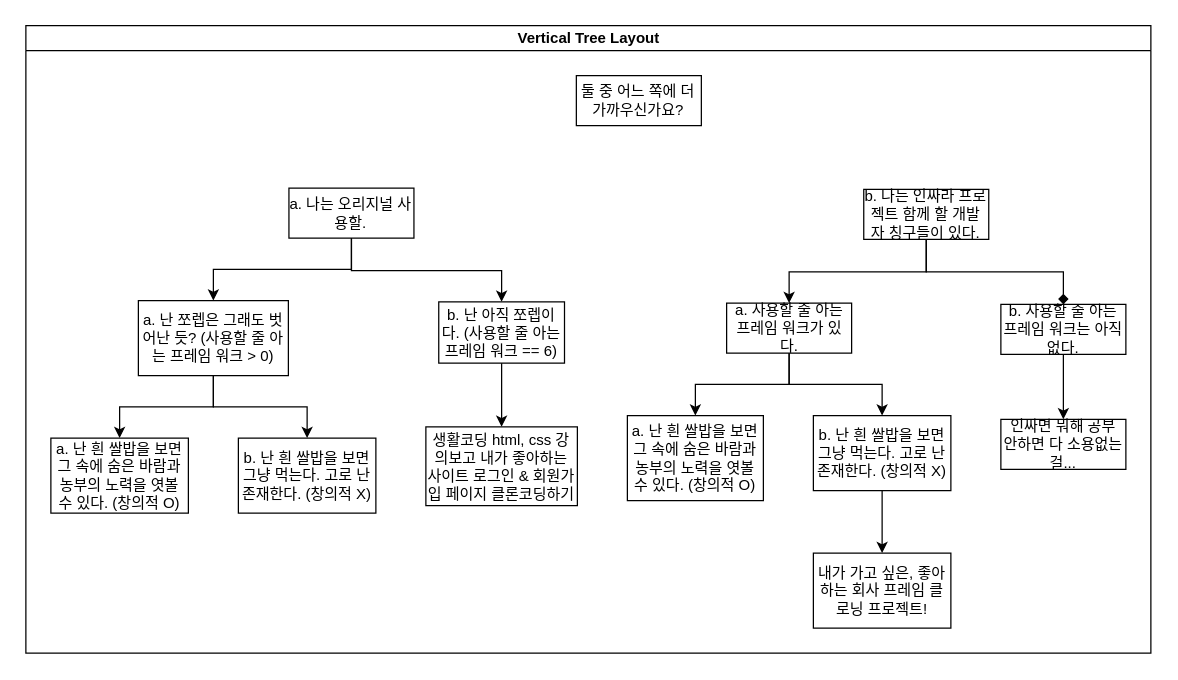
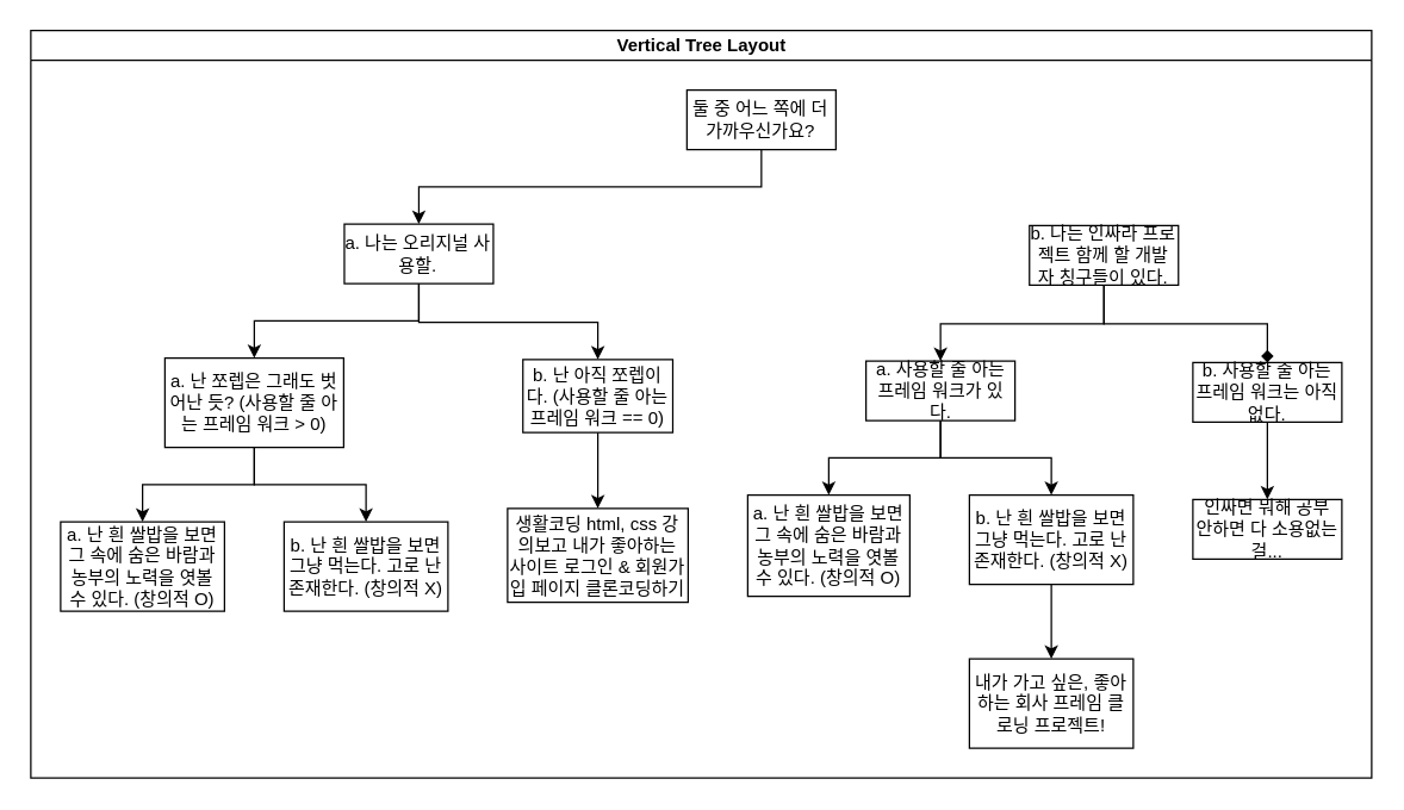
  <mxCell id="0" />
  <mxCell id="1" parent="0" />
  <mxCell id="2" value="Vertical Tree Layout" style="swimlane;html=1;startSize=20;horizontal=1;childLayout=treeLayout;horizontalTree=0;resizable=0;containerType=tree;" vertex="1" parent="1"><mxGeometry x="20" y="20" width="900" height="502" as="geometry" /></mxCell>
  <mxCell id="3" value="둘 중 어느 쪽에 더 가까우신가요?" style="whiteSpace=wrap;html=1;" vertex="1" parent="2"><mxGeometry x="440.375" y="40" width="100" height="40" as="geometry" /></mxCell>
  <mxCell id="4" value="a. 나는 오리지널 사용할." style="whiteSpace=wrap;html=1;" vertex="1" parent="2"><mxGeometry x="210.45" y="130" width="100" height="40" as="geometry" /></mxCell>
+ <mxCell id="5" value="" style="edgeStyle=elbowEdgeStyle;elbow=vertical;html=1;rounded=0;" edge="1" parent="2" source="3" target="4"><mxGeometry relative="1" as="geometry" /></mxCell>
  <mxCell id="6" value="b. 나는 인싸라 프로젝트 함께 할 개발자 칭구들이 있다." style="whiteSpace=wrap;html=1;" vertex="1" parent="2"><mxGeometry x="670.3" y="131.0" width="100" height="40" as="geometry" /></mxCell>
  <mxCell id="7" value="" style="edgeStyle=elbowEdgeStyle;elbow=vertical;html=1;rounded=0;" edge="1" target="8" source="4" parent="2"><mxGeometry relative="1" as="geometry"><mxPoint x="-359.465" y="110" as="sourcePoint" /></mxGeometry></mxCell>
  <mxCell id="8" value="a. 난 쪼렙은 그래도 벗어난 듯? (사용할 줄 아는 프레임 워크 &amp;gt; 0)" style="whiteSpace=wrap;html=1;" vertex="1" parent="2"><mxGeometry x="90" y="220" width="120" height="60" as="geometry" /></mxCell>
  <mxCell id="9" value="" style="edgeStyle=elbowEdgeStyle;elbow=vertical;html=1;rounded=0;" edge="1" target="10" source="4" parent="2"><mxGeometry relative="1" as="geometry"><mxPoint x="-359.465" y="110" as="sourcePoint" /></mxGeometry></mxCell>
- <mxCell id="10" value="b. 난 아직 쪼렙이다. (사용할 줄 아는 프레임 워크 == 6)" style="whiteSpace=wrap;html=1;" vertex="1" parent="2"><mxGeometry x="330.3" y="221.0" width="100.6" height="49" as="geometry" /></mxCell>
+ <mxCell id="10" value="b. 난 아직 쪼렙이다. (사용할 줄 아는 프레임 워크 == 0)" style="whiteSpace=wrap;html=1;" vertex="1" parent="2"><mxGeometry x="330.3" y="221.0" width="100.6" height="49" as="geometry" /></mxCell>
  <mxCell id="11" value="" style="edgeStyle=elbowEdgeStyle;elbow=vertical;html=1;rounded=0;" edge="1" target="12" source="6" parent="2"><mxGeometry relative="1" as="geometry"><mxPoint x="-190.065" y="110" as="sourcePoint" /></mxGeometry></mxCell>
  <mxCell id="12" value="a. 사용할 줄 아는 프레임 워크가 있다." style="whiteSpace=wrap;html=1;" vertex="1" parent="2"><mxGeometry x="560.6" y="222.0" width="100" height="40" as="geometry" /></mxCell>
  <mxCell id="13" value="" style="edgeStyle=elbowEdgeStyle;elbow=vertical;html=1;rounded=0;endArrow=diamond;" edge="1" target="14" source="6" parent="2"><mxGeometry relative="1" as="geometry"><mxPoint x="-190.065" y="110" as="sourcePoint" /></mxGeometry></mxCell>
  <mxCell id="14" value="b. 사용할 줄 아는 프레임 워크는 아직 없다." style="whiteSpace=wrap;html=1;" vertex="1" parent="2"><mxGeometry x="780" y="223.0" width="100" height="40" as="geometry" /></mxCell>
  <mxCell id="15" value="" style="edgeStyle=elbowEdgeStyle;elbow=vertical;html=1;rounded=0;" edge="1" target="16" source="10" parent="2"><mxGeometry relative="1" as="geometry"><mxPoint x="-280.065" y="200" as="sourcePoint" /></mxGeometry></mxCell>
  <mxCell id="16" value="생활코딩 html, css 강의보고 내가 좋아하는 사이트 로그인 &amp;amp; 회원가입 페이지 클론코딩하기" style="whiteSpace=wrap;html=1;" vertex="1" parent="2"><mxGeometry x="320" y="321.0" width="121.2" height="63" as="geometry" /></mxCell>
  <mxCell id="17" value="" style="edgeStyle=elbowEdgeStyle;elbow=vertical;html=1;rounded=0;" edge="1" target="18" source="8" parent="2"><mxGeometry relative="1" as="geometry"><mxPoint x="-286.319" y="200" as="sourcePoint" /></mxGeometry></mxCell>
  <mxCell id="18" value="a. 난 흰 쌀밥을 보면 그 속에 숨은 바람과 농부의 노력을 엿볼 수 있다. (창의적 O)" style="whiteSpace=wrap;html=1;" vertex="1" parent="2"><mxGeometry x="20" y="330" width="110" height="60" as="geometry" /></mxCell>
  <mxCell id="19" value="" style="edgeStyle=elbowEdgeStyle;elbow=vertical;html=1;rounded=0;" edge="1" target="20" source="8" parent="2"><mxGeometry relative="1" as="geometry"><mxPoint x="-286.955" y="200" as="sourcePoint" /></mxGeometry></mxCell>
  <mxCell id="20" value="b. 난 흰 쌀밥을 보면 그냥 먹는다. 고로 난 존재한다. (창의적 X)" style="whiteSpace=wrap;html=1;" vertex="1" parent="2"><mxGeometry x="170" y="330" width="110" height="60" as="geometry" /></mxCell>
  <mxCell id="21" value="" style="edgeStyle=elbowEdgeStyle;elbow=vertical;html=1;rounded=0;" edge="1" target="22" source="14" parent="2"><mxGeometry relative="1" as="geometry"><mxPoint x="271.515" y="211" as="sourcePoint" /></mxGeometry></mxCell>
  <mxCell id="22" value="인싸면 뭐해 공부 안하면 다 소용없는 걸..." style="whiteSpace=wrap;html=1;" vertex="1" parent="2"><mxGeometry x="780" y="315.0" width="100" height="40" as="geometry" /></mxCell>
  <mxCell id="23" value="" style="edgeStyle=elbowEdgeStyle;elbow=vertical;html=1;rounded=0;" edge="1" target="24" source="12" parent="2"><mxGeometry relative="1" as="geometry"><mxPoint x="271.515" y="211" as="sourcePoint" /></mxGeometry></mxCell>
  <mxCell id="24" value="a. 난 흰 쌀밥을 보면 그 속에 숨은 바람과 농부의 노력을 엿볼 수 있다. (창의적 O)" style="whiteSpace=wrap;html=1;" vertex="1" parent="2"><mxGeometry x="481.2" y="312.0" width="108.8" height="68" as="geometry" /></mxCell>
  <mxCell id="25" value="" style="edgeStyle=elbowEdgeStyle;elbow=vertical;html=1;rounded=0;" edge="1" target="26" source="12" parent="2"><mxGeometry relative="1" as="geometry"><mxPoint x="272.575" y="211" as="sourcePoint" /></mxGeometry></mxCell>
  <mxCell id="26" value="b. 난 흰 쌀밥을 보면 그냥 먹는다. 고로 난 존재한다. (창의적 X)" style="whiteSpace=wrap;html=1;" vertex="1" parent="2"><mxGeometry x="630.0" y="312.0" width="110" height="60" as="geometry" /></mxCell>
  <mxCell id="27" value="" style="edgeStyle=elbowEdgeStyle;elbow=vertical;html=1;rounded=0;" edge="1" target="28" source="26" parent="2"><mxGeometry relative="1" as="geometry"><mxPoint x="638.175" y="302" as="sourcePoint" /></mxGeometry></mxCell>
  <mxCell id="28" value="내가 가고 싶은, 좋아하는 회사 프레임 클로닝 프로젝트!" style="whiteSpace=wrap;html=1;" vertex="1" parent="2"><mxGeometry x="630.0" y="422.0" width="110" height="60" as="geometry" /></mxCell>
